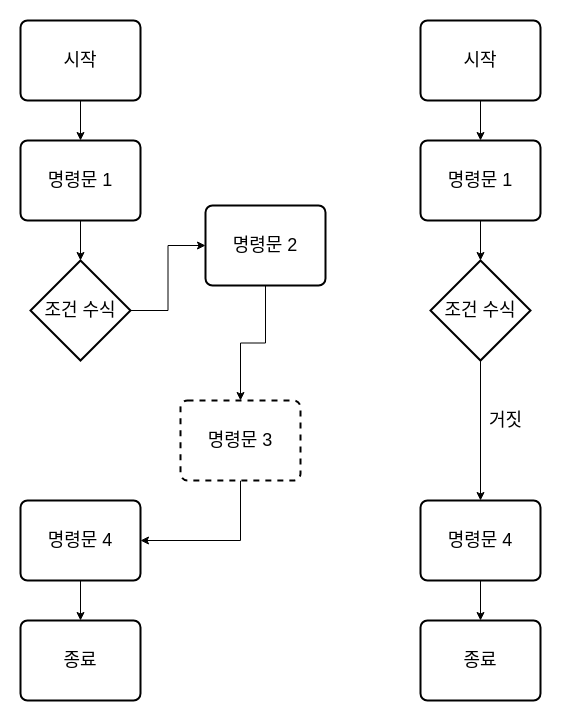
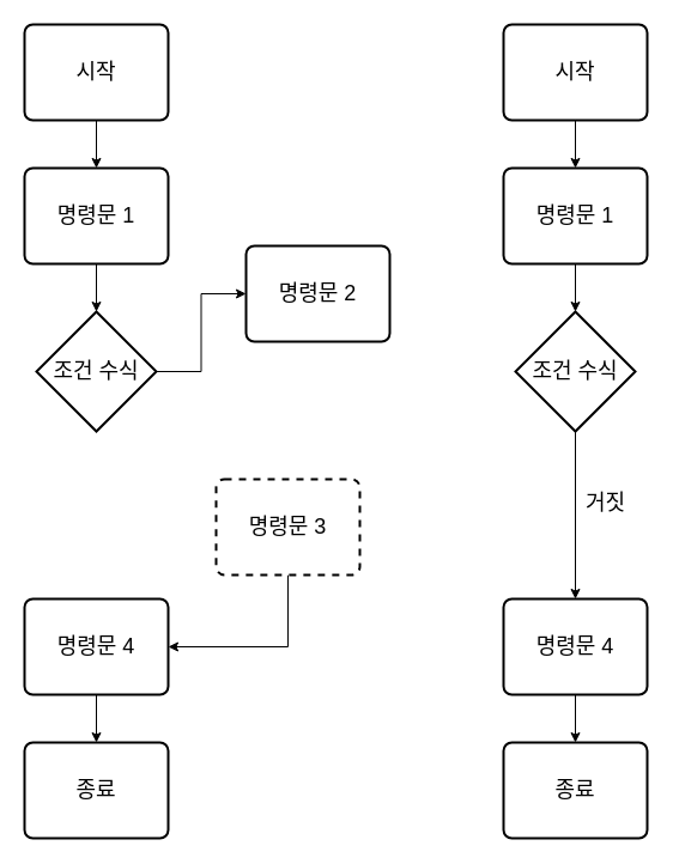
  <mxCell id="0" />
  <mxCell id="1" parent="0" />
  <mxCell id="2" value="" style="group" vertex="1" connectable="0" parent="1"><mxGeometry x="20" y="20" width="525" height="680" as="geometry" /></mxCell>
  <mxCell id="3" style="edgeStyle=orthogonalEdgeStyle;rounded=0;orthogonalLoop=1;jettySize=auto;html=1;" edge="1" parent="2" source="4" target="5"><mxGeometry relative="1" as="geometry" /></mxCell>
  <mxCell id="4" value="시작" style="rounded=1;whiteSpace=wrap;html=1;absoluteArcSize=1;arcSize=14;strokeWidth=2;fontSize=18;" vertex="1" parent="2"><mxGeometry width="120" height="80" as="geometry" /></mxCell>
  <mxCell id="5" value="명령문 1" style="rounded=1;whiteSpace=wrap;html=1;absoluteArcSize=1;arcSize=14;strokeWidth=2;fontSize=18;" vertex="1" parent="2"><mxGeometry y="120" width="120" height="80" as="geometry" /></mxCell>
  <mxCell id="6" style="edgeStyle=orthogonalEdgeStyle;rounded=0;orthogonalLoop=1;jettySize=auto;html=1;exitX=1;exitY=0.5;exitDx=0;exitDy=0;exitPerimeter=0;entryX=0;entryY=0.5;entryDx=0;entryDy=0;" edge="1" parent="2" source="7" target="10"><mxGeometry relative="1" as="geometry" /></mxCell>
  <mxCell id="7" value="조건 수식" style="strokeWidth=2;html=1;shape=mxgraph.flowchart.decision;whiteSpace=wrap;fontSize=18;" vertex="1" parent="2"><mxGeometry x="10" y="240" width="100" height="100" as="geometry" /></mxCell>
  <mxCell id="8" style="edgeStyle=orthogonalEdgeStyle;rounded=0;orthogonalLoop=1;jettySize=auto;html=1;exitX=0.5;exitY=1;exitDx=0;exitDy=0;entryX=0.5;entryY=0;entryDx=0;entryDy=0;entryPerimeter=0;" edge="1" parent="2" source="5" target="7"><mxGeometry relative="1" as="geometry" /></mxCell>
- <mxCell id="9" style="edgeStyle=orthogonalEdgeStyle;rounded=0;orthogonalLoop=1;jettySize=auto;html=1;exitX=0.5;exitY=1;exitDx=0;exitDy=0;entryX=0.5;entryY=0;entryDx=0;entryDy=0;" edge="1" parent="2" source="10" target="12"><mxGeometry relative="1" as="geometry" /></mxCell>
  <mxCell id="10" value="명령문 2" style="rounded=1;whiteSpace=wrap;html=1;absoluteArcSize=1;arcSize=14;strokeWidth=2;fontSize=18;" vertex="1" parent="2"><mxGeometry x="185" y="185" width="120" height="80" as="geometry" /></mxCell>
  <mxCell id="11" style="edgeStyle=orthogonalEdgeStyle;rounded=0;orthogonalLoop=1;jettySize=auto;html=1;entryX=1;entryY=0.5;entryDx=0;entryDy=0;exitX=0.5;exitY=1;exitDx=0;exitDy=0;" edge="1" parent="2" source="12" target="14"><mxGeometry relative="1" as="geometry"><mxPoint x="300" y="520" as="sourcePoint" /><mxPoint x="200" y="620" as="targetPoint" /></mxGeometry></mxCell>
  <mxCell id="12" value="명령문 3" style="rounded=1;whiteSpace=wrap;html=1;absoluteArcSize=1;arcSize=14;strokeWidth=2;fontSize=18;dashed=1;" vertex="1" parent="2"><mxGeometry x="160" y="380" width="120" height="80" as="geometry" /></mxCell>
  <mxCell id="13" style="edgeStyle=orthogonalEdgeStyle;rounded=0;orthogonalLoop=1;jettySize=auto;html=1;exitX=0.5;exitY=1;exitDx=0;exitDy=0;entryX=0.5;entryY=0;entryDx=0;entryDy=0;" edge="1" parent="2" source="14" target="15"><mxGeometry relative="1" as="geometry" /></mxCell>
  <mxCell id="14" value="명령문 4" style="rounded=1;whiteSpace=wrap;html=1;absoluteArcSize=1;arcSize=14;strokeWidth=2;fontSize=18;" vertex="1" parent="2"><mxGeometry y="480" width="120" height="80" as="geometry" /></mxCell>
  <mxCell id="15" value="종료" style="rounded=1;whiteSpace=wrap;html=1;absoluteArcSize=1;arcSize=14;strokeWidth=2;fontSize=18;" vertex="1" parent="2"><mxGeometry y="600" width="120" height="80" as="geometry" /></mxCell>
  <mxCell id="16" style="edgeStyle=orthogonalEdgeStyle;rounded=0;orthogonalLoop=1;jettySize=auto;html=1;" edge="1" parent="2" source="17" target="18"><mxGeometry relative="1" as="geometry" /></mxCell>
  <mxCell id="17" value="시작" style="rounded=1;whiteSpace=wrap;html=1;absoluteArcSize=1;arcSize=14;strokeWidth=2;fontSize=18;" vertex="1" parent="2"><mxGeometry x="400" width="120" height="80" as="geometry" /></mxCell>
  <mxCell id="18" value="명령문 1" style="rounded=1;whiteSpace=wrap;html=1;absoluteArcSize=1;arcSize=14;strokeWidth=2;fontSize=18;" vertex="1" parent="2"><mxGeometry x="400" y="120" width="120" height="80" as="geometry" /></mxCell>
  <mxCell id="19" style="edgeStyle=orthogonalEdgeStyle;rounded=0;orthogonalLoop=1;jettySize=auto;html=1;exitX=0.5;exitY=1;exitDx=0;exitDy=0;exitPerimeter=0;entryX=0.5;entryY=0;entryDx=0;entryDy=0;" edge="1" parent="2" source="20" target="23"><mxGeometry relative="1" as="geometry" /></mxCell>
  <mxCell id="20" value="조건 수식" style="strokeWidth=2;html=1;shape=mxgraph.flowchart.decision;whiteSpace=wrap;fontSize=18;" vertex="1" parent="2"><mxGeometry x="410" y="240" width="100" height="100" as="geometry" /></mxCell>
  <mxCell id="21" style="edgeStyle=orthogonalEdgeStyle;rounded=0;orthogonalLoop=1;jettySize=auto;html=1;exitX=0.5;exitY=1;exitDx=0;exitDy=0;entryX=0.5;entryY=0;entryDx=0;entryDy=0;entryPerimeter=0;" edge="1" parent="2" source="18" target="20"><mxGeometry relative="1" as="geometry" /></mxCell>
  <mxCell id="22" style="edgeStyle=orthogonalEdgeStyle;rounded=0;orthogonalLoop=1;jettySize=auto;html=1;exitX=0.5;exitY=1;exitDx=0;exitDy=0;entryX=0.5;entryY=0;entryDx=0;entryDy=0;" edge="1" parent="2" source="23" target="24"><mxGeometry relative="1" as="geometry" /></mxCell>
  <mxCell id="23" value="명령문 4" style="rounded=1;whiteSpace=wrap;html=1;absoluteArcSize=1;arcSize=14;strokeWidth=2;fontSize=18;" vertex="1" parent="2"><mxGeometry x="400" y="480" width="120" height="80" as="geometry" /></mxCell>
  <mxCell id="24" value="종료" style="rounded=1;whiteSpace=wrap;html=1;absoluteArcSize=1;arcSize=14;strokeWidth=2;fontSize=18;" vertex="1" parent="2"><mxGeometry x="400" y="600" width="120" height="80" as="geometry" /></mxCell>
  <mxCell id="25" value="거짓" style="text;html=1;align=center;verticalAlign=middle;resizable=0;points=[];autosize=1;strokeColor=none;fillColor=none;fontSize=18;" vertex="1" parent="2"><mxGeometry x="455" y="380" width="60" height="40" as="geometry" /></mxCell>
